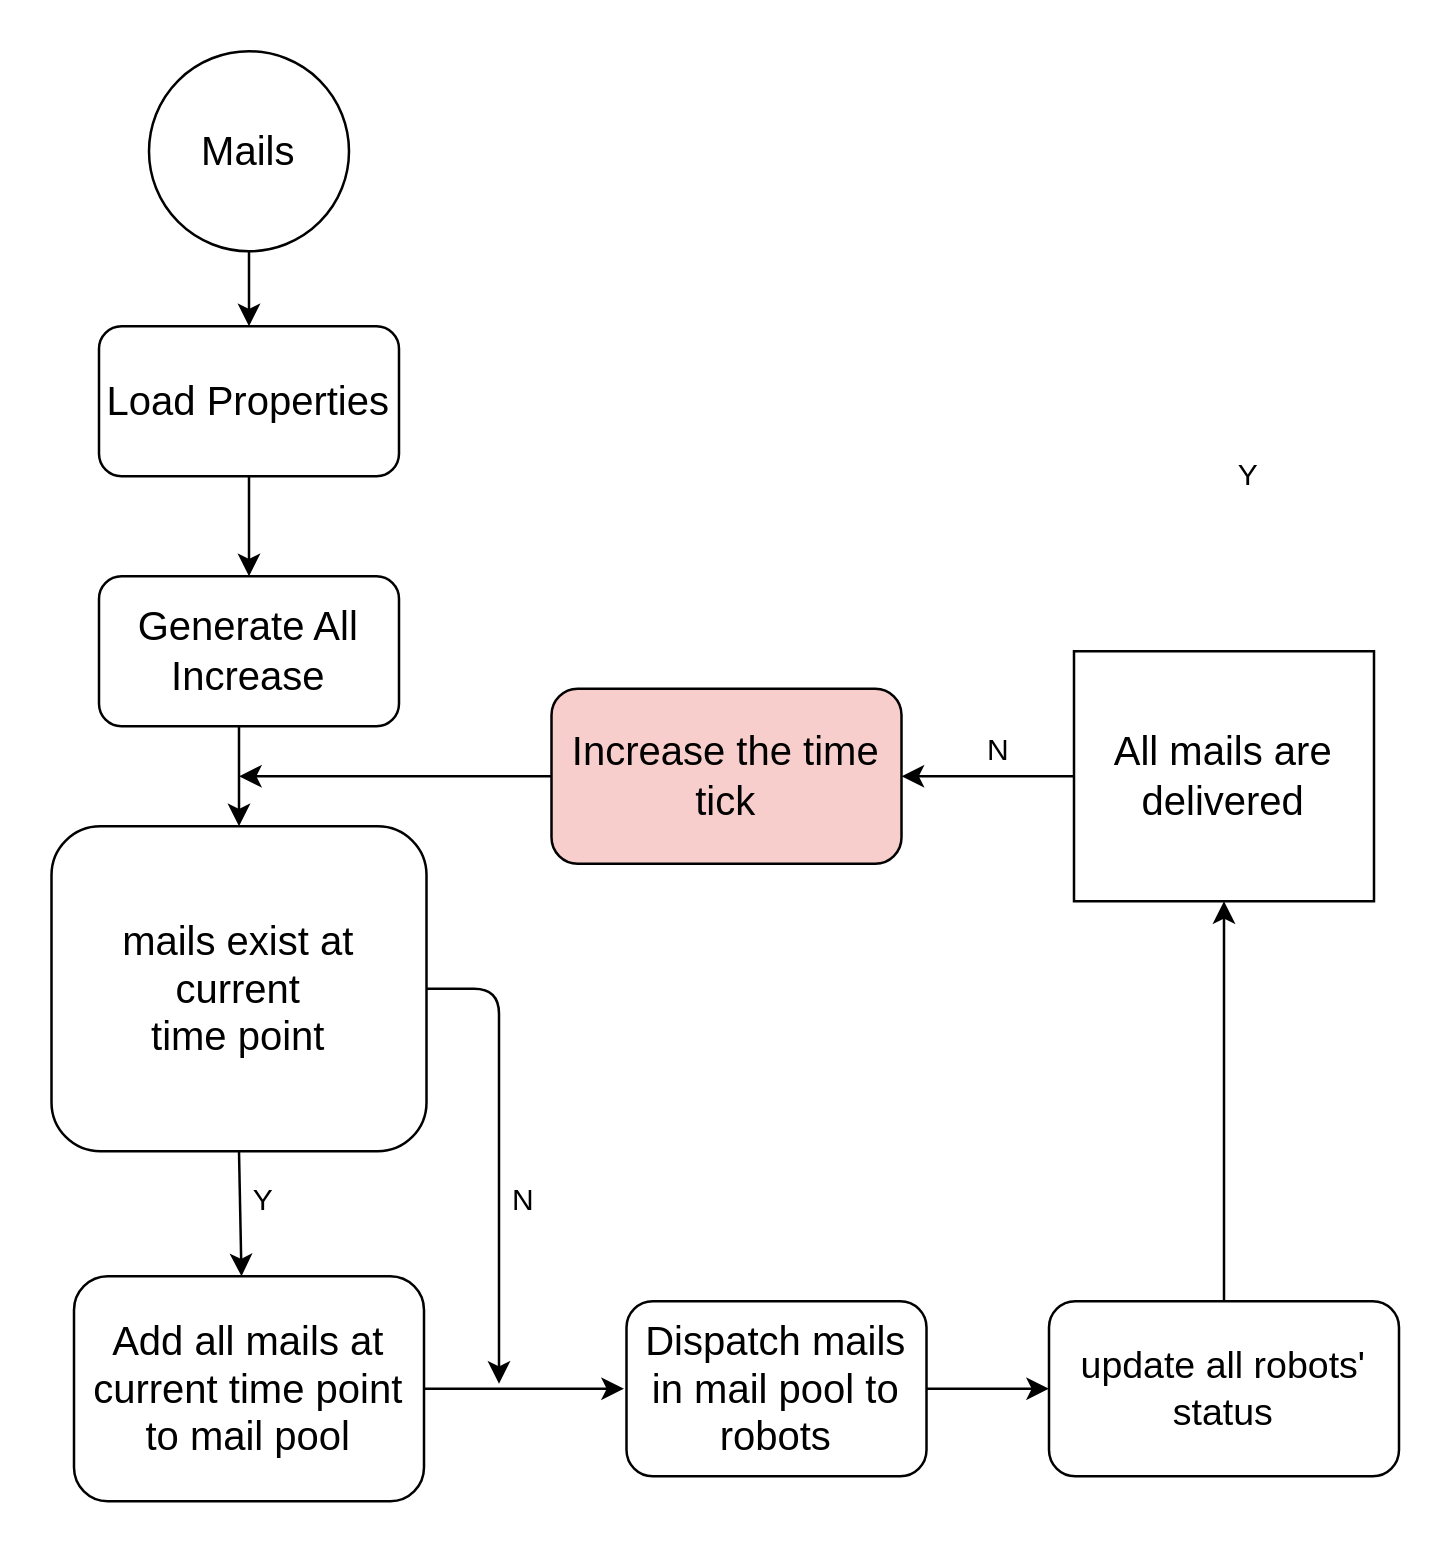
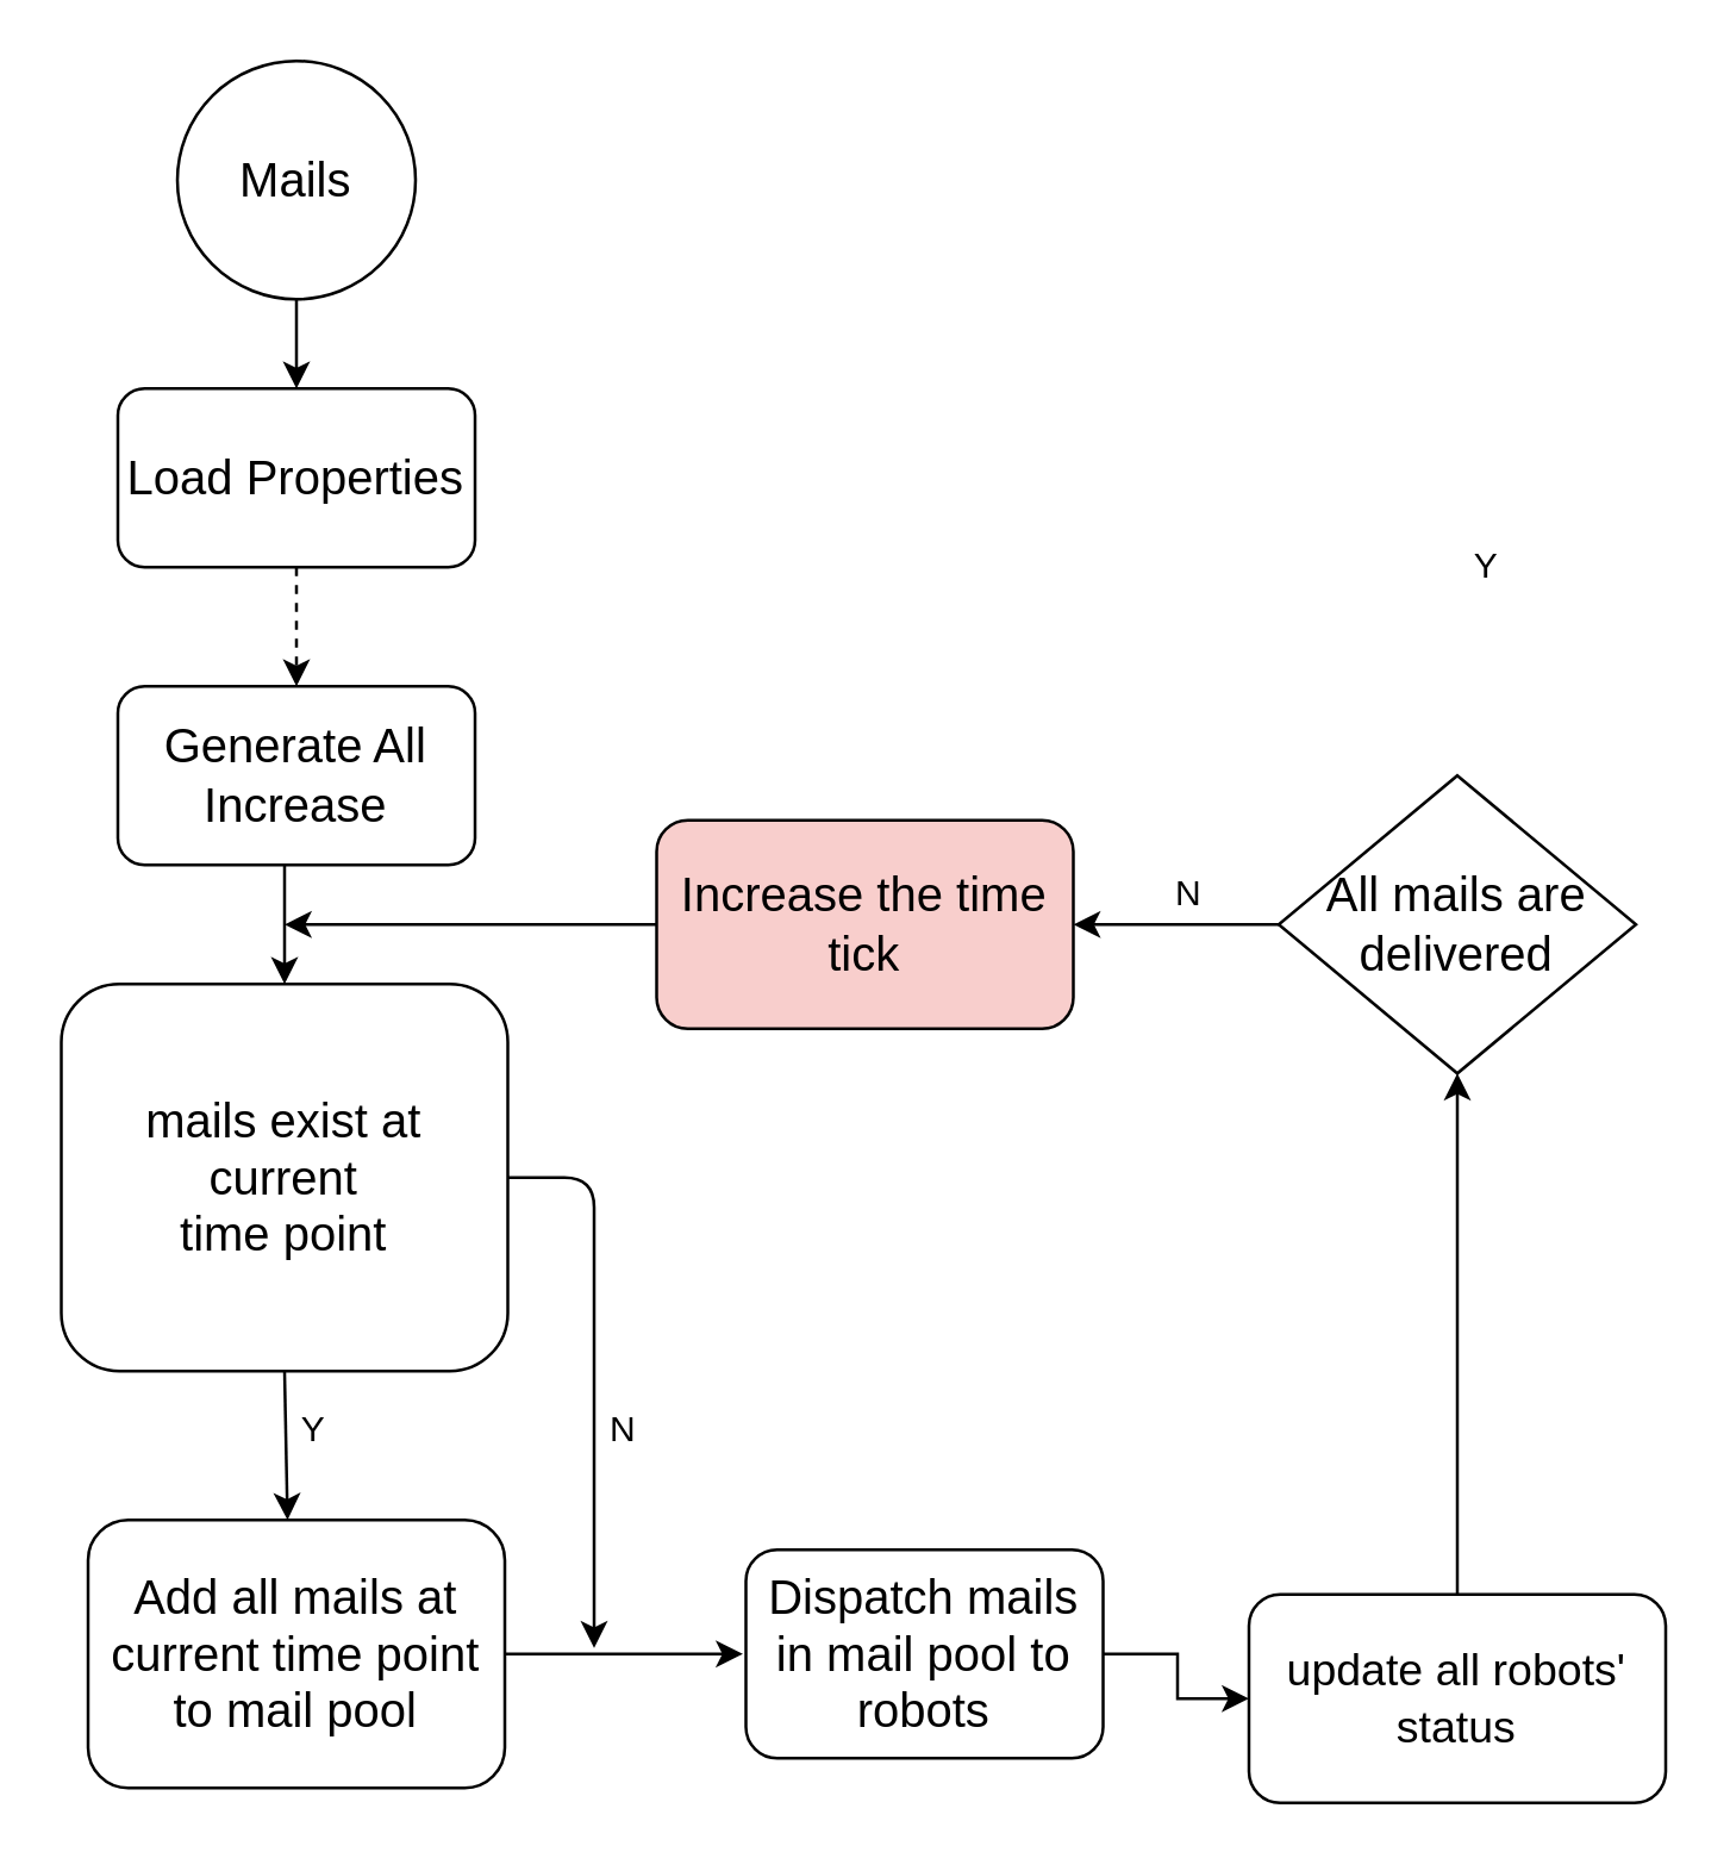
  <mxCell id="0" />
  <mxCell id="1" parent="0" />
  <mxCell id="2" value="" style="endArrow=classic;html=1;exitX=0.5;exitY=1;exitDx=0;exitDy=0;" edge="1" parent="1" target="4"><mxGeometry width="50" height="50" relative="1" as="geometry"><mxPoint x="99" y="100" as="sourcePoint" /><mxPoint x="99" y="170" as="targetPoint" /></mxGeometry></mxCell>
- <mxCell id="3" value="" style="edgeStyle=elbowEdgeStyle;rounded=0;orthogonalLoop=1;jettySize=auto;html=1;" edge="1" parent="1" source="4" target="6"><mxGeometry relative="1" as="geometry" /></mxCell>
+ <mxCell id="3" value="" style="edgeStyle=elbowEdgeStyle;rounded=0;orthogonalLoop=1;jettySize=auto;html=1;dashed=1;" edge="1" parent="1" source="4" target="6"><mxGeometry relative="1" as="geometry" /></mxCell>
  <mxCell id="4" value="&lt;font style=&quot;font-size: 16px&quot;&gt;Load Properties&lt;/font&gt;" style="rounded=1;whiteSpace=wrap;html=1;" vertex="1" parent="1"><mxGeometry x="39" y="130" width="120" height="60" as="geometry" /></mxCell>
  <mxCell id="5" value="" style="edgeStyle=elbowEdgeStyle;rounded=0;orthogonalLoop=1;jettySize=auto;html=1;entryX=0.5;entryY=0;entryDx=0;entryDy=0;" edge="1" parent="1" source="6" target="7"><mxGeometry relative="1" as="geometry"><mxPoint x="99" y="350" as="targetPoint" /></mxGeometry></mxCell>
  <mxCell id="6" value="&lt;font style=&quot;font-size: 16px&quot;&gt;Generate All Increase&lt;/font&gt;" style="rounded=1;whiteSpace=wrap;html=1;" vertex="1" parent="1"><mxGeometry x="39" y="230" width="120" height="60" as="geometry" /></mxCell>
  <mxCell id="7" value="&lt;div style=&quot;font-size: 16px&quot;&gt;&lt;font style=&quot;font-size: 16px&quot;&gt;mails exist at &lt;br&gt;&lt;/font&gt;&lt;/div&gt;&lt;div style=&quot;font-size: 16px&quot;&gt;&lt;font style=&quot;font-size: 16px&quot;&gt;current&lt;/font&gt;&lt;/div&gt;&lt;div style=&quot;font-size: 16px&quot;&gt;&lt;font style=&quot;font-size: 16px&quot;&gt;time point&lt;/font&gt;&lt;br&gt;&lt;/div&gt;" style="whiteSpace=wrap;html=1;rounded=1;" vertex="1" parent="1"><mxGeometry x="20" y="330" width="150" height="130" as="geometry" /></mxCell>
  <mxCell id="8" value="" style="endArrow=classic;html=1;exitX=0.5;exitY=1;exitDx=0;exitDy=0;" edge="1" parent="1" source="7"><mxGeometry width="50" height="50" relative="1" as="geometry"><mxPoint x="92" y="460" as="sourcePoint" /><mxPoint x="96" y="510" as="targetPoint" /></mxGeometry></mxCell>
  <mxCell id="9" value="Y" style="text;html=1;strokeColor=none;fillColor=none;align=center;verticalAlign=middle;whiteSpace=wrap;rounded=0;" vertex="1" parent="1"><mxGeometry x="85" y="470" width="40" height="20" as="geometry" /></mxCell>
  <mxCell id="10" value="" style="edgeStyle=elbowEdgeStyle;rounded=0;orthogonalLoop=1;jettySize=auto;html=1;" edge="1" parent="1" source="11"><mxGeometry relative="1" as="geometry"><mxPoint x="249" y="555" as="targetPoint" /><Array as="points"><mxPoint x="229" y="555" /></Array></mxGeometry></mxCell>
  <mxCell id="11" value="&lt;div style=&quot;font-size: 16px&quot;&gt;Add all mails at current time point to mail pool&lt;br&gt;&lt;/div&gt;" style="rounded=1;whiteSpace=wrap;html=1;" vertex="1" parent="1"><mxGeometry x="29" y="510" width="140" height="90" as="geometry" /></mxCell>
  <mxCell id="12" value="" style="endArrow=classic;html=1;exitX=1;exitY=0.5;exitDx=0;exitDy=0;" edge="1" parent="1" source="7"><mxGeometry width="50" height="50" relative="1" as="geometry"><mxPoint x="170" y="398" as="sourcePoint" /><mxPoint x="199" y="553" as="targetPoint" /><Array as="points"><mxPoint x="199" y="395" /></Array></mxGeometry></mxCell>
  <mxCell id="13" value="N" style="text;html=1;strokeColor=none;fillColor=none;align=center;verticalAlign=middle;whiteSpace=wrap;rounded=0;" vertex="1" parent="1"><mxGeometry x="189" y="470" width="40" height="20" as="geometry" /></mxCell>
  <mxCell id="14" value="" style="edgeStyle=elbowEdgeStyle;rounded=0;orthogonalLoop=1;jettySize=auto;html=1;" edge="1" parent="1" source="15" target="16"><mxGeometry relative="1" as="geometry" /></mxCell>
  <mxCell id="15" value="&lt;font style=&quot;font-size: 16px&quot;&gt;Dispatch mails in mail pool to robots&lt;br&gt;&lt;/font&gt;" style="rounded=1;whiteSpace=wrap;html=1;" vertex="1" parent="1"><mxGeometry x="250" y="520" width="120" height="70" as="geometry" /></mxCell>
- <mxCell id="16" value="&lt;font style=&quot;font-size: 15px&quot;&gt;update all robots' status&lt;/font&gt;&lt;font style=&quot;font-size: 16px&quot;&gt;&lt;br&gt;&lt;/font&gt;" style="rounded=1;whiteSpace=wrap;html=1;" vertex="1" parent="1"><mxGeometry x="419" y="520" width="140" height="70" as="geometry" /></mxCell>
+ <mxCell id="16" value="&lt;font style=&quot;font-size: 15px&quot;&gt;update all robots' status&lt;/font&gt;&lt;font style=&quot;font-size: 16px&quot;&gt;&lt;br&gt;&lt;/font&gt;" style="rounded=1;whiteSpace=wrap;html=1;" vertex="1" parent="1"><mxGeometry x="419" y="535" width="140" height="70" as="geometry" /></mxCell>
  <mxCell id="17" value="" style="edgeStyle=elbowEdgeStyle;rounded=0;orthogonalLoop=1;jettySize=auto;html=1;entryX=0.5;entryY=1;entryDx=0;entryDy=0;exitX=0.5;exitY=0;exitDx=0;exitDy=0;" edge="1" parent="1" source="16" target="20"><mxGeometry relative="1" as="geometry"><mxPoint x="489" y="410" as="sourcePoint" /><mxPoint x="489" y="380" as="targetPoint" /></mxGeometry></mxCell>
  <mxCell id="18" value="&lt;font style=&quot;font-size: 16px&quot;&gt;Mails&lt;/font&gt;" style="ellipse;whiteSpace=wrap;html=1;aspect=fixed;" vertex="1" parent="1"><mxGeometry x="59" y="20" width="80" height="80" as="geometry" /></mxCell>
  <mxCell id="19" value="" style="edgeStyle=elbowEdgeStyle;rounded=0;orthogonalLoop=1;jettySize=auto;html=1;entryX=1;entryY=0.5;entryDx=0;entryDy=0;" edge="1" parent="1" source="20" target="22"><mxGeometry relative="1" as="geometry"><mxPoint x="379" y="330" as="targetPoint" /></mxGeometry></mxCell>
- <mxCell id="20" value="&lt;div style=&quot;font-size: 16px&quot;&gt;&lt;font style=&quot;font-size: 16px&quot;&gt;All mails are&lt;/font&gt;&lt;/div&gt;&lt;div style=&quot;font-size: 16px&quot;&gt;&lt;font style=&quot;font-size: 16px&quot;&gt;delivered&lt;/font&gt;&lt;br&gt;&lt;/div&gt;" style="whiteSpace=wrap;html=1;rounded=0;" vertex="1" parent="1"><mxGeometry x="429" y="260" width="120" height="100" as="geometry" /></mxCell>
+ <mxCell id="20" value="&lt;div style=&quot;font-size: 16px&quot;&gt;&lt;font style=&quot;font-size: 16px&quot;&gt;All mails are&lt;/font&gt;&lt;/div&gt;&lt;div style=&quot;font-size: 16px&quot;&gt;&lt;font style=&quot;font-size: 16px&quot;&gt;delivered&lt;/font&gt;&lt;br&gt;&lt;/div&gt;" style="rhombus;whiteSpace=wrap;html=1;" vertex="1" parent="1"><mxGeometry x="429" y="260" width="120" height="100" as="geometry" /></mxCell>
  <mxCell id="21" value="" style="edgeStyle=elbowEdgeStyle;rounded=0;orthogonalLoop=1;jettySize=auto;html=1;" edge="1" parent="1" source="22"><mxGeometry relative="1" as="geometry"><mxPoint x="95" y="310" as="targetPoint" /></mxGeometry></mxCell>
  <mxCell id="22" value="&lt;font style=&quot;font-size: 16px&quot;&gt;Increase the time tick&lt;/font&gt;&lt;font style=&quot;font-size: 16px&quot;&gt;&lt;br&gt;&lt;/font&gt;" style="rounded=1;whiteSpace=wrap;html=1;fillColor=#f8cecc;" vertex="1" parent="1"><mxGeometry x="220" y="275" width="140" height="70" as="geometry" /></mxCell>
  <mxCell id="23" value="N" style="text;html=1;strokeColor=none;fillColor=none;align=center;verticalAlign=middle;whiteSpace=wrap;rounded=0;" vertex="1" parent="1"><mxGeometry x="379" y="290" width="40" height="20" as="geometry" /></mxCell>
  <mxCell id="24" value="Y" style="text;html=1;strokeColor=none;fillColor=none;align=center;verticalAlign=middle;whiteSpace=wrap;rounded=0;" vertex="1" parent="1"><mxGeometry x="479" y="180" width="40" height="20" as="geometry" /></mxCell>
